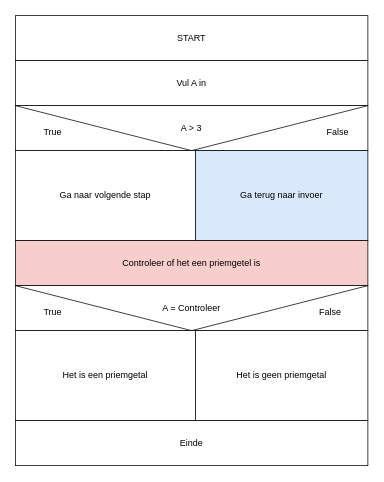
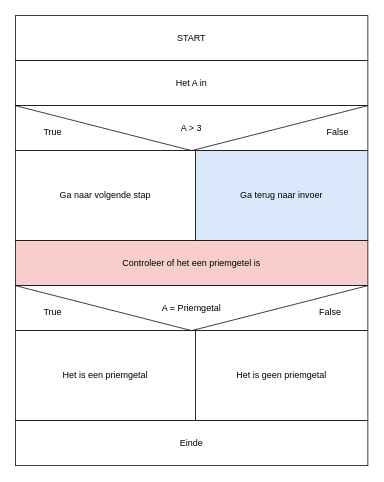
  <mxCell id="0" />
  <mxCell id="1" parent="0" />
  <mxCell id="2" value="START" style="rounded=0;whiteSpace=wrap;html=1;" vertex="1" parent="1"><mxGeometry x="20" y="20" width="470" height="60" as="geometry" /></mxCell>
- <mxCell id="3" value="Vul A in" style="rounded=0;whiteSpace=wrap;html=1;" vertex="1" parent="1"><mxGeometry x="20" y="80" width="470" height="60" as="geometry" /></mxCell>
+ <mxCell id="3" value="Het A in" style="rounded=0;whiteSpace=wrap;html=1;" vertex="1" parent="1"><mxGeometry x="20" y="80" width="470" height="60" as="geometry" /></mxCell>
  <mxCell id="4" value="A &amp;gt; 3" style="rounded=0;whiteSpace=wrap;html=1;" vertex="1" parent="1"><mxGeometry x="20" y="140" width="470" height="60" as="geometry" /></mxCell>
  <mxCell id="5" value="" style="endArrow=none;html=1;rounded=0;entryX=0;entryY=0;entryDx=0;entryDy=0;exitX=0.5;exitY=1;exitDx=0;exitDy=0;" edge="1" parent="1" source="4" target="4"><mxGeometry width="50" height="50" relative="1" as="geometry"><mxPoint x="230" y="360" as="sourcePoint" /><mxPoint x="280" y="310" as="targetPoint" /></mxGeometry></mxCell>
  <mxCell id="6" value="" style="endArrow=none;html=1;rounded=0;entryX=1;entryY=0;entryDx=0;entryDy=0;exitX=0.5;exitY=1;exitDx=0;exitDy=0;" edge="1" parent="1" source="4" target="4"><mxGeometry width="50" height="50" relative="1" as="geometry"><mxPoint x="265" y="210" as="sourcePoint" /><mxPoint x="30" y="150" as="targetPoint" /></mxGeometry></mxCell>
  <mxCell id="7" value="True" style="text;html=1;align=center;verticalAlign=middle;whiteSpace=wrap;rounded=0;" vertex="1" parent="1"><mxGeometry x="40" y="160" width="60" height="30" as="geometry" /></mxCell>
  <mxCell id="8" value="False" style="text;html=1;align=center;verticalAlign=middle;whiteSpace=wrap;rounded=0;" vertex="1" parent="1"><mxGeometry x="420" y="160" width="60" height="30" as="geometry" /></mxCell>
  <mxCell id="9" value="Ga naar volgende stap" style="rounded=0;whiteSpace=wrap;html=1;" vertex="1" parent="1"><mxGeometry x="20" y="200" width="240" height="120" as="geometry" /></mxCell>
  <mxCell id="10" value="Ga terug naar invoer" style="rounded=0;whiteSpace=wrap;html=1;fillColor=#dae8fc;" vertex="1" parent="1"><mxGeometry x="260" y="200" width="230" height="120" as="geometry" /></mxCell>
  <mxCell id="11" value="Controleer of het een priemgetel is" style="rounded=0;whiteSpace=wrap;html=1;fillColor=#f8cecc;" vertex="1" parent="1"><mxGeometry x="20" y="320" width="470" height="60" as="geometry" /></mxCell>
- <mxCell id="12" value="A = Controleer" style="rounded=0;whiteSpace=wrap;html=1;" vertex="1" parent="1"><mxGeometry x="20" y="380" width="470" height="60" as="geometry" /></mxCell>
+ <mxCell id="12" value="A = Priemgetal" style="rounded=0;whiteSpace=wrap;html=1;" vertex="1" parent="1"><mxGeometry x="20" y="380" width="470" height="60" as="geometry" /></mxCell>
  <mxCell id="13" value="" style="endArrow=none;html=1;rounded=0;entryX=0;entryY=0;entryDx=0;entryDy=0;exitX=0.5;exitY=1;exitDx=0;exitDy=0;" edge="1" parent="1" source="12" target="12"><mxGeometry width="50" height="50" relative="1" as="geometry"><mxPoint x="280" y="380" as="sourcePoint" /><mxPoint x="330" y="330" as="targetPoint" /></mxGeometry></mxCell>
  <mxCell id="14" value="" style="endArrow=none;html=1;rounded=0;entryX=1;entryY=0;entryDx=0;entryDy=0;exitX=0.5;exitY=1;exitDx=0;exitDy=0;" edge="1" parent="1" source="12" target="12"><mxGeometry width="50" height="50" relative="1" as="geometry"><mxPoint x="280" y="380" as="sourcePoint" /><mxPoint x="330" y="330" as="targetPoint" /></mxGeometry></mxCell>
  <mxCell id="15" value="True" style="text;html=1;align=center;verticalAlign=middle;whiteSpace=wrap;rounded=0;" vertex="1" parent="1"><mxGeometry x="40" y="400" width="60" height="30" as="geometry" /></mxCell>
  <mxCell id="16" value="False" style="text;html=1;align=center;verticalAlign=middle;whiteSpace=wrap;rounded=0;" vertex="1" parent="1"><mxGeometry x="410" y="400" width="60" height="30" as="geometry" /></mxCell>
  <mxCell id="17" value="Het is een priemgetal" style="rounded=0;whiteSpace=wrap;html=1;" vertex="1" parent="1"><mxGeometry x="20" y="440" width="240" height="120" as="geometry" /></mxCell>
  <mxCell id="18" value="Het is geen priemgetal" style="rounded=0;whiteSpace=wrap;html=1;" vertex="1" parent="1"><mxGeometry x="260" y="440" width="230" height="120" as="geometry" /></mxCell>
  <mxCell id="19" value="Einde" style="rounded=0;whiteSpace=wrap;html=1;" vertex="1" parent="1"><mxGeometry x="20" y="560" width="470" height="60" as="geometry" /></mxCell>
